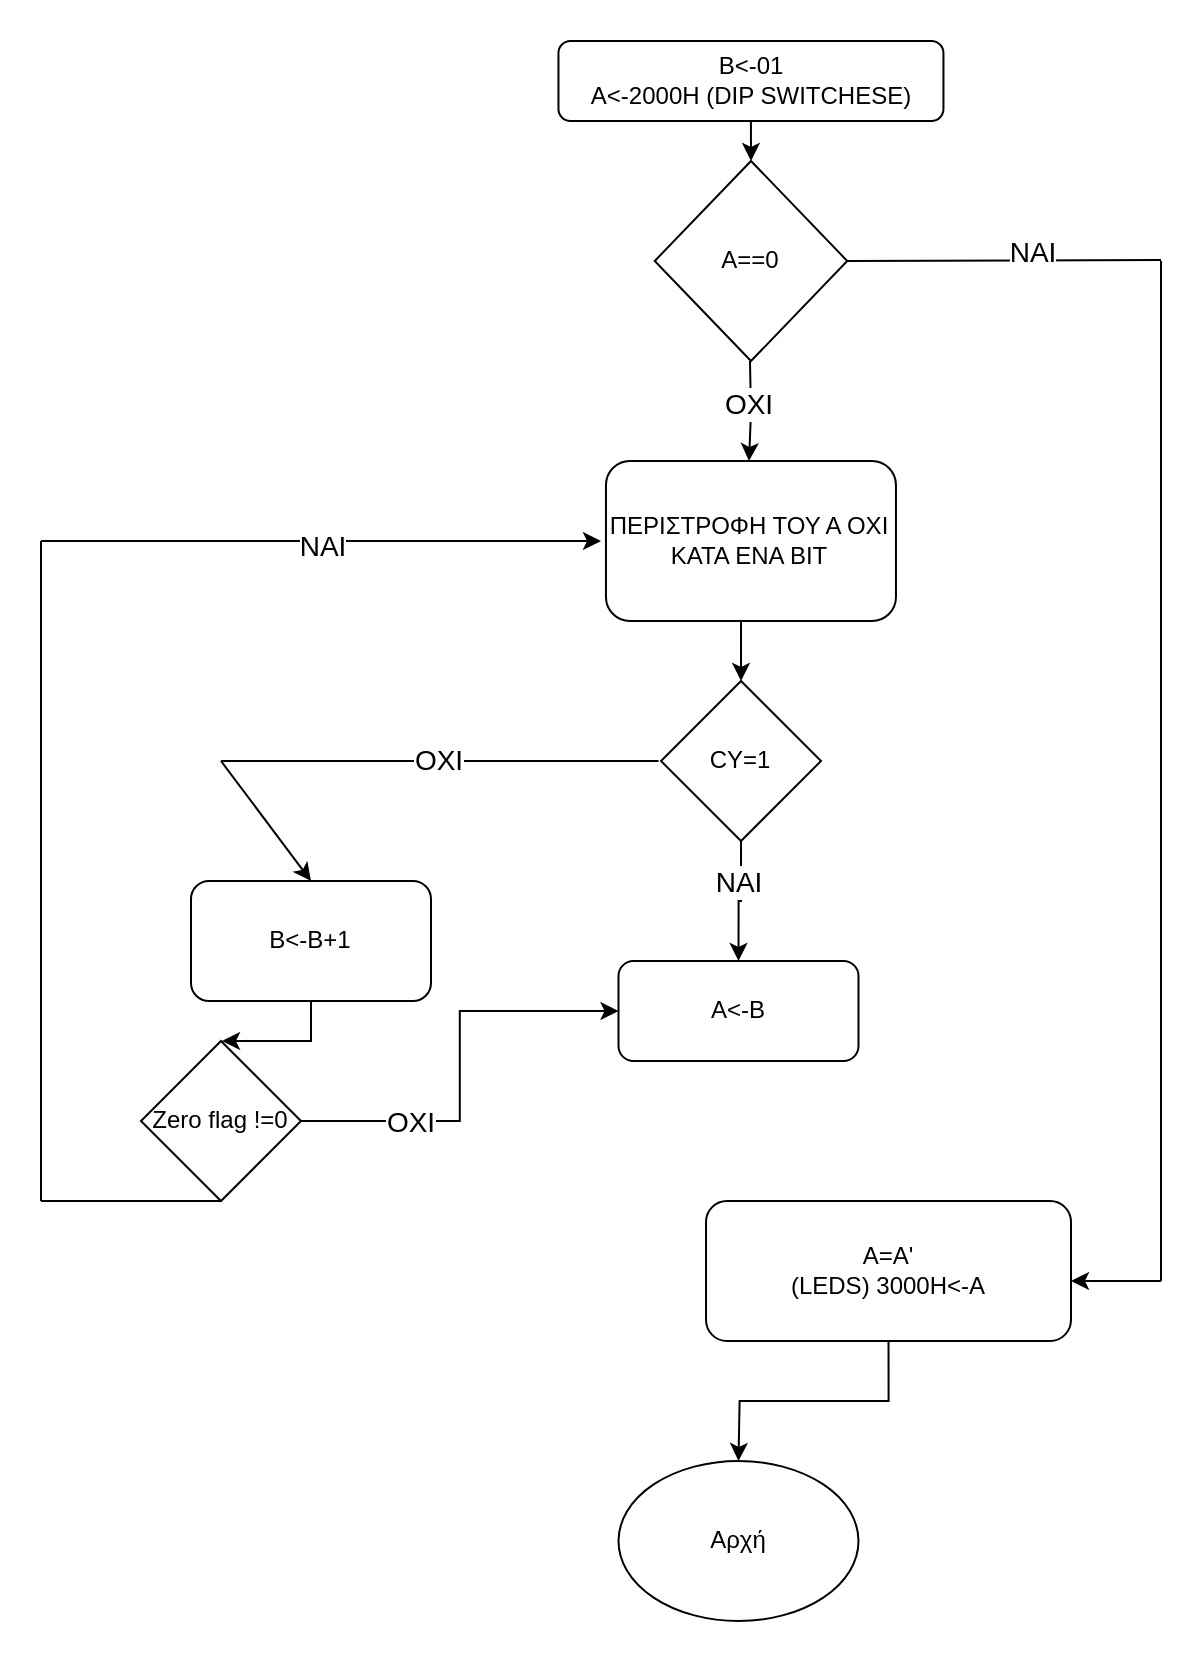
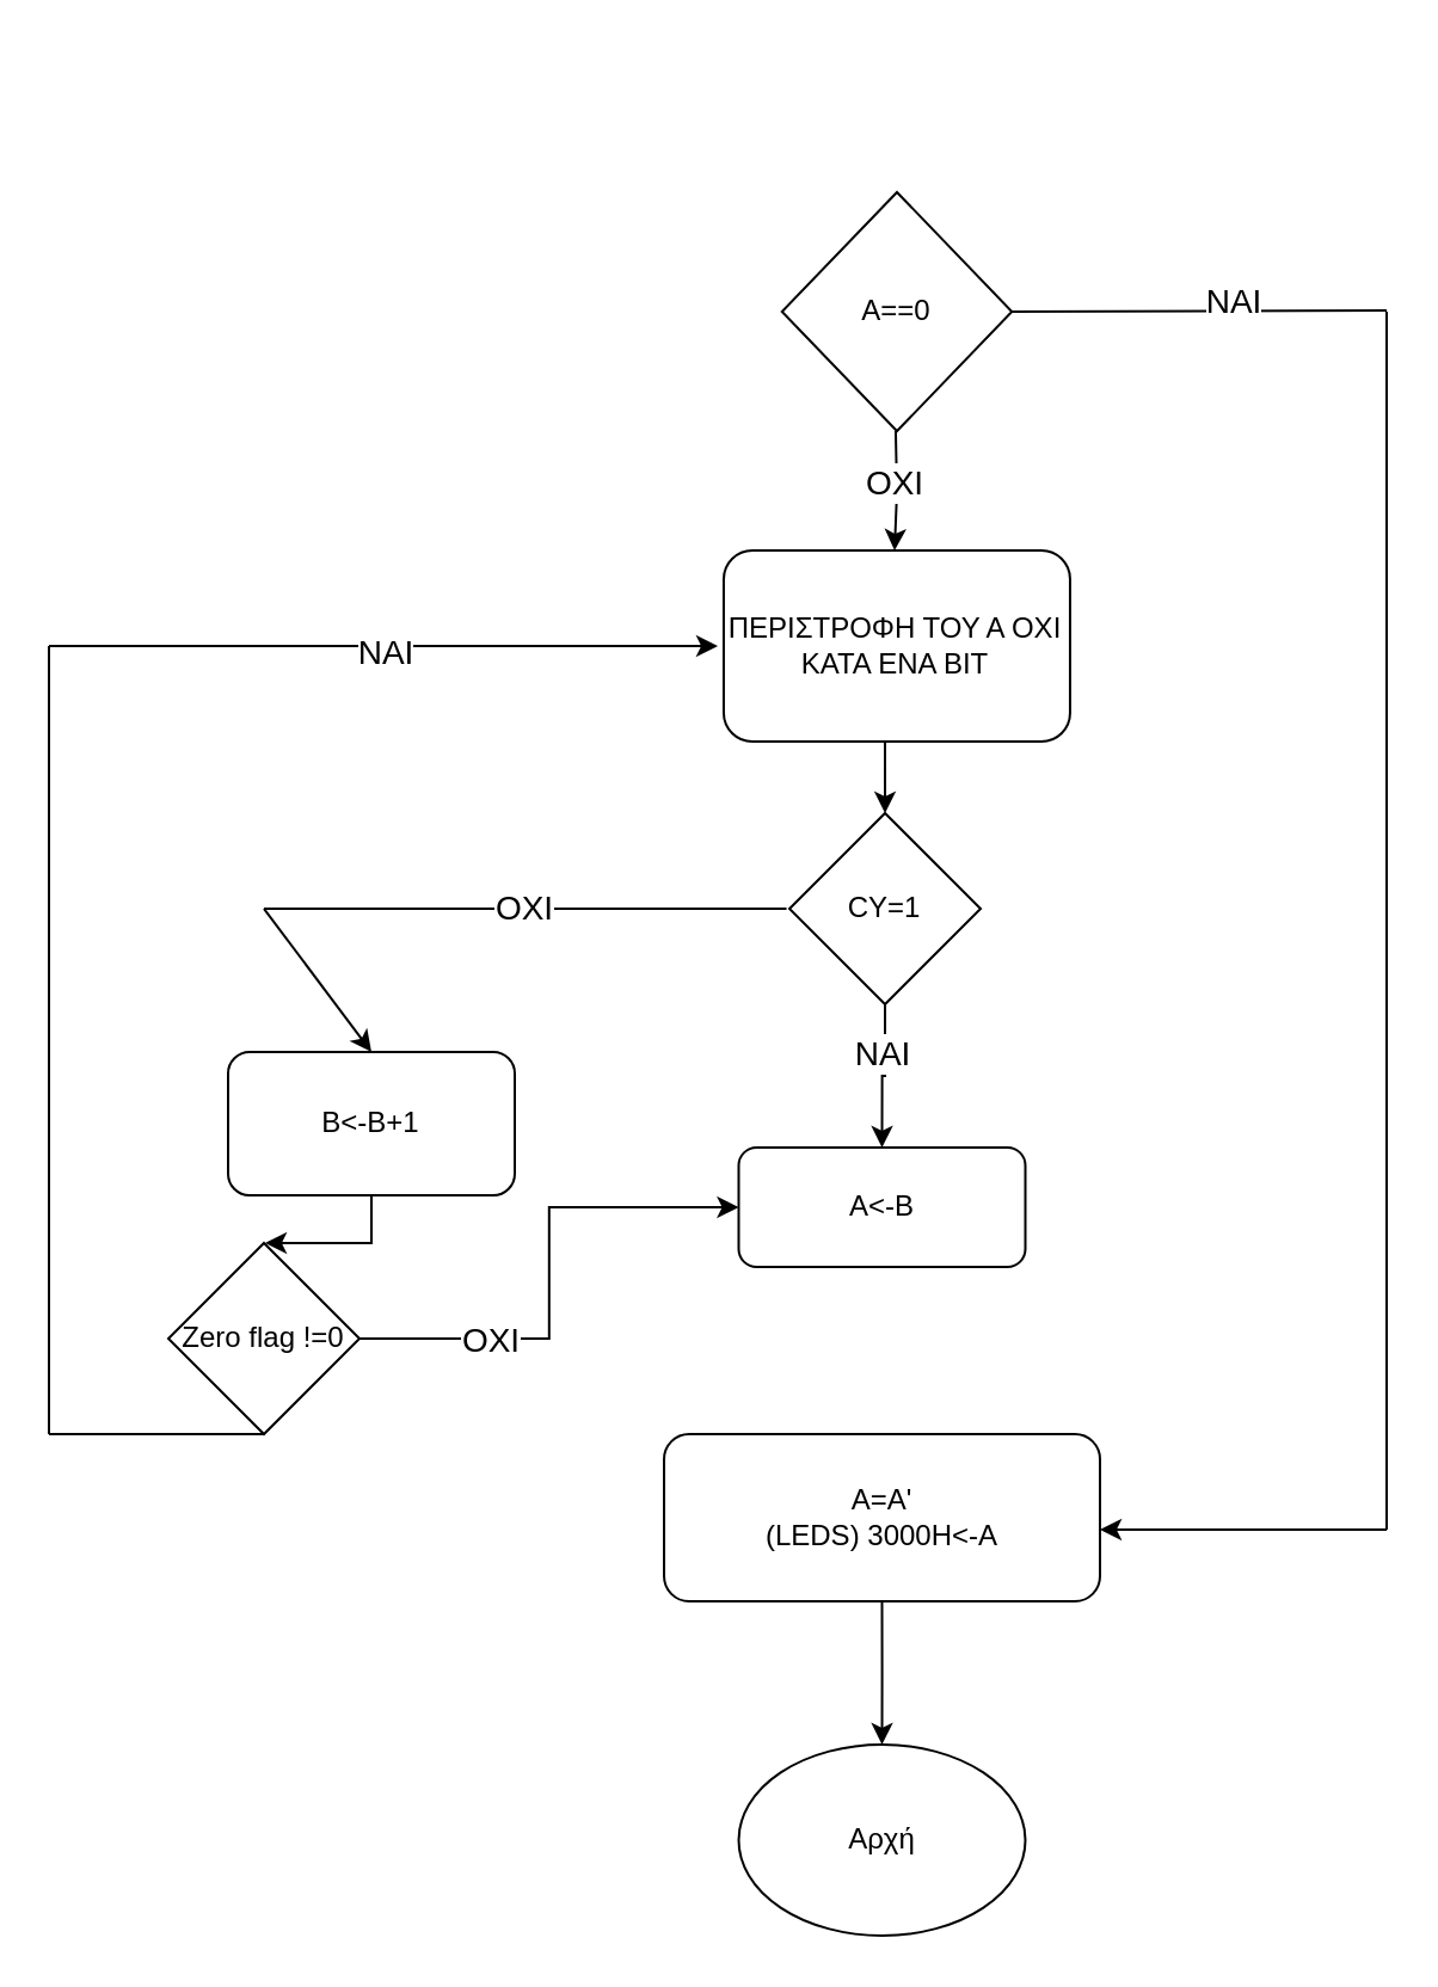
  <mxCell id="0" />
  <mxCell id="1" parent="0" />
- <mxCell id="2" value="B&amp;lt;-01&lt;div&gt;A&amp;lt;-2000H (DIP SWITCHESE)&lt;/div&gt;" style="rounded=1;whiteSpace=wrap;html=1;" parent="1" vertex="1"><mxGeometry x="278.73" y="20" width="192.5" height="40" as="geometry" /></mxCell>
  <mxCell id="3" style="edgeStyle=orthogonalEdgeStyle;rounded=0;orthogonalLoop=1;jettySize=auto;html=1;exitX=0.5;exitY=1;exitDx=0;exitDy=0;" parent="1" edge="1"><mxGeometry relative="1" as="geometry"><mxPoint x="374" y="230" as="targetPoint" /><mxPoint x="374.475" y="180" as="sourcePoint" /></mxGeometry></mxCell>
  <mxCell id="4" value="&lt;font style=&quot;font-size: 14px;&quot;&gt;ΟΧΙ&lt;/font&gt;" style="edgeLabel;html=1;align=center;verticalAlign=middle;resizable=0;points=[];" parent="3" vertex="1" connectable="0"><mxGeometry x="-0.155" y="-1" relative="1" as="geometry"><mxPoint as="offset" /></mxGeometry></mxCell>
  <mxCell id="5" style="edgeStyle=orthogonalEdgeStyle;rounded=0;orthogonalLoop=1;jettySize=auto;html=1;exitX=0.5;exitY=1;exitDx=0;exitDy=0;entryX=0.5;entryY=0;entryDx=0;entryDy=0;" parent="1" source="6" edge="1"><mxGeometry relative="1" as="geometry"><mxPoint x="368.75" y="730" as="targetPoint" /></mxGeometry></mxCell>
- <mxCell id="6" value="&lt;div&gt;&lt;span style=&quot;text-wrap: nowrap;&quot;&gt;Α=A'&lt;/span&gt;&lt;br&gt;&lt;/div&gt;&lt;div&gt;&lt;span style=&quot;text-wrap: nowrap;&quot;&gt;(LEDS) 3000H&amp;lt;-A&lt;/span&gt;&lt;/div&gt;" style="rounded=1;whiteSpace=wrap;html=1;" parent="1" vertex="1"><mxGeometry x="352.51" y="600" width="182.49" height="70" as="geometry" /></mxCell>
+ <mxCell id="6" value="&lt;div&gt;&lt;span style=&quot;text-wrap: nowrap;&quot;&gt;Α=A'&lt;/span&gt;&lt;br&gt;&lt;/div&gt;&lt;div&gt;&lt;span style=&quot;text-wrap: nowrap;&quot;&gt;(LEDS) 3000H&amp;lt;-A&lt;/span&gt;&lt;/div&gt;" style="rounded=1;whiteSpace=wrap;html=1;" parent="1" vertex="1"><mxGeometry x="277.51" y="600" width="182.49" height="70" as="geometry" /></mxCell>
  <mxCell id="7" value="Αρχή" style="ellipse;whiteSpace=wrap;html=1;" parent="1" vertex="1"><mxGeometry x="308.75" y="730" width="120" height="80" as="geometry" /></mxCell>
  <mxCell id="8" value="" style="endArrow=none;html=1;rounded=0;" parent="1" edge="1"><mxGeometry width="50" height="50" relative="1" as="geometry"><mxPoint x="423.12" y="130" as="sourcePoint" /><mxPoint x="580" y="129.5" as="targetPoint" /></mxGeometry></mxCell>
  <mxCell id="9" value="&lt;font style=&quot;font-size: 14px;&quot;&gt;ΝΑΙ&lt;/font&gt;&lt;div style=&quot;font-size: 14px;&quot;&gt;&lt;br&gt;&lt;/div&gt;" style="edgeLabel;html=1;align=center;verticalAlign=middle;resizable=0;points=[];" parent="8" vertex="1" connectable="0"><mxGeometry x="0.173" y="-4" relative="1" as="geometry"><mxPoint as="offset" /></mxGeometry></mxCell>
  <mxCell id="10" style="edgeStyle=orthogonalEdgeStyle;rounded=0;orthogonalLoop=1;jettySize=auto;html=1;exitX=0.5;exitY=1;exitDx=0;exitDy=0;entryX=0.5;entryY=0;entryDx=0;entryDy=0;" parent="1" source="11" target="14" edge="1"><mxGeometry relative="1" as="geometry" /></mxCell>
  <mxCell id="11" value="ΠΕΡΙΣΤΡΟΦΗ ΤΟΥ Α ΟΧΙ ΚΑΤΑ ΕΝΑ BIT" style="rounded=1;whiteSpace=wrap;html=1;" parent="1" vertex="1"><mxGeometry x="302.48" y="230" width="145" height="80" as="geometry" /></mxCell>
  <mxCell id="12" style="edgeStyle=orthogonalEdgeStyle;rounded=0;orthogonalLoop=1;jettySize=auto;html=1;exitX=0.5;exitY=1;exitDx=0;exitDy=0;entryX=0.5;entryY=0;entryDx=0;entryDy=0;" parent="1" source="14" target="15" edge="1"><mxGeometry relative="1" as="geometry" /></mxCell>
  <mxCell id="13" value="&lt;font style=&quot;font-size: 14px;&quot;&gt;NAI&lt;/font&gt;" style="edgeLabel;html=1;align=center;verticalAlign=middle;resizable=0;points=[];fontSize=14;" parent="12" vertex="1" connectable="0"><mxGeometry x="-0.314" y="-2" relative="1" as="geometry"><mxPoint as="offset" /></mxGeometry></mxCell>
  <mxCell id="14" value="CY=1" style="rhombus;whiteSpace=wrap;html=1;" parent="1" vertex="1"><mxGeometry x="330.01" y="340" width="80" height="80" as="geometry" /></mxCell>
  <mxCell id="15" value="A&amp;lt;-B" style="rounded=1;whiteSpace=wrap;html=1;" parent="1" vertex="1"><mxGeometry x="308.75" y="480" width="120" height="50" as="geometry" /></mxCell>
  <mxCell id="16" value="" style="endArrow=none;html=1;rounded=0;" parent="1" edge="1"><mxGeometry width="50" height="50" relative="1" as="geometry"><mxPoint x="110" y="380" as="sourcePoint" /><mxPoint x="328.77" y="380" as="targetPoint" /></mxGeometry></mxCell>
  <mxCell id="17" value="ΟΧΙ" style="edgeLabel;html=1;align=center;verticalAlign=middle;resizable=0;points=[];fontSize=14;" parent="16" vertex="1" connectable="0"><mxGeometry x="-0.017" y="1" relative="1" as="geometry"><mxPoint as="offset" /></mxGeometry></mxCell>
  <mxCell id="18" style="edgeStyle=orthogonalEdgeStyle;rounded=0;orthogonalLoop=1;jettySize=auto;html=1;exitX=0.5;exitY=1;exitDx=0;exitDy=0;" parent="1" source="19" edge="1"><mxGeometry relative="1" as="geometry"><mxPoint x="110" y="520" as="targetPoint" /></mxGeometry></mxCell>
  <mxCell id="19" value="Β&amp;lt;-Β+1" style="rounded=1;whiteSpace=wrap;html=1;" parent="1" vertex="1"><mxGeometry x="95" y="440" width="120" height="60" as="geometry" /></mxCell>
- <mxCell id="20" value="" style="edgeStyle=orthogonalEdgeStyle;rounded=0;orthogonalLoop=1;jettySize=auto;html=1;exitX=0.5;exitY=1;exitDx=0;exitDy=0;" parent="1" source="2" target="21" edge="1"><mxGeometry relative="1" as="geometry"><mxPoint x="375" y="210" as="targetPoint" /><mxPoint x="375" y="60" as="sourcePoint" /></mxGeometry></mxCell>
  <mxCell id="21" value="A==0" style="rhombus;whiteSpace=wrap;html=1;" parent="1" vertex="1"><mxGeometry x="326.87" y="80" width="96.25" height="100" as="geometry" /></mxCell>
  <mxCell id="22" value="" style="endArrow=classic;html=1;rounded=0;entryX=0.5;entryY=0;entryDx=0;entryDy=0;" parent="1" target="19" edge="1"><mxGeometry width="50" height="50" relative="1" as="geometry"><mxPoint x="110" y="380" as="sourcePoint" /><mxPoint x="75" y="400" as="targetPoint" /></mxGeometry></mxCell>
  <mxCell id="23" value="" style="endArrow=none;html=1;rounded=0;" parent="1" edge="1"><mxGeometry width="50" height="50" relative="1" as="geometry"><mxPoint x="580" y="640" as="sourcePoint" /><mxPoint x="580" y="130" as="targetPoint" /></mxGeometry></mxCell>
  <mxCell id="24" value="" style="endArrow=classic;html=1;rounded=0;entryX=1;entryY=0.571;entryDx=0;entryDy=0;entryPerimeter=0;" parent="1" target="6" edge="1"><mxGeometry width="50" height="50" relative="1" as="geometry"><mxPoint x="580" y="640" as="sourcePoint" /><mxPoint x="539.997" y="652" as="targetPoint" /></mxGeometry></mxCell>
  <mxCell id="25" style="edgeStyle=orthogonalEdgeStyle;rounded=0;orthogonalLoop=1;jettySize=auto;html=1;exitX=1;exitY=0.5;exitDx=0;exitDy=0;entryX=0;entryY=0.5;entryDx=0;entryDy=0;" parent="1" source="27" target="15" edge="1"><mxGeometry relative="1" as="geometry" /></mxCell>
  <mxCell id="26" value="&lt;font style=&quot;font-size: 14px;&quot;&gt;OXI&lt;/font&gt;" style="edgeLabel;html=1;align=center;verticalAlign=middle;resizable=0;points=[];" parent="25" vertex="1" connectable="0"><mxGeometry x="-0.495" relative="1" as="geometry"><mxPoint as="offset" /></mxGeometry></mxCell>
  <mxCell id="27" value="Zero flag !=0" style="rhombus;whiteSpace=wrap;html=1;" parent="1" vertex="1"><mxGeometry x="70" y="520" width="80" height="80" as="geometry" /></mxCell>
  <mxCell id="28" value="" style="endArrow=none;html=1;rounded=0;" parent="1" edge="1"><mxGeometry width="50" height="50" relative="1" as="geometry"><mxPoint x="20" y="600" as="sourcePoint" /><mxPoint x="110" y="600" as="targetPoint" /></mxGeometry></mxCell>
  <mxCell id="29" value="" style="endArrow=none;html=1;rounded=0;" parent="1" edge="1"><mxGeometry width="50" height="50" relative="1" as="geometry"><mxPoint x="20" y="270" as="sourcePoint" /><mxPoint x="20" y="600" as="targetPoint" /></mxGeometry></mxCell>
  <mxCell id="30" value="" style="endArrow=classic;html=1;rounded=0;" parent="1" edge="1"><mxGeometry width="50" height="50" relative="1" as="geometry"><mxPoint x="20" y="270" as="sourcePoint" /><mxPoint x="300" y="270" as="targetPoint" /></mxGeometry></mxCell>
  <mxCell id="31" value="NAI" style="edgeLabel;html=1;align=center;verticalAlign=middle;resizable=0;points=[];fontSize=14;" parent="30" vertex="1" connectable="0"><mxGeometry y="-2" relative="1" as="geometry"><mxPoint as="offset" /></mxGeometry></mxCell>
